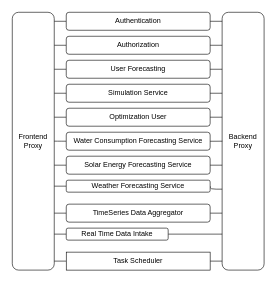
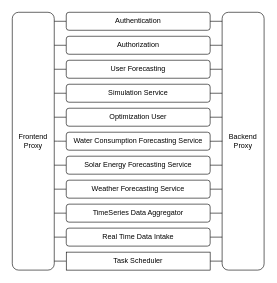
  <mxCell id="0" />
  <mxCell id="1" parent="0" />
  <mxCell id="2" style="edgeStyle=orthogonalEdgeStyle;html=1;exitX=0;exitY=0.5;exitDx=0;exitDy=0;entryX=1;entryY=0.5;entryDx=0;entryDy=0;endArrow=open;endFill=0;" edge="1" parent="1" source="4" target="36"><mxGeometry relative="1" as="geometry"><Array as="points"><mxPoint x="80" y="35" /></Array></mxGeometry></mxCell>
  <mxCell id="3" style="edgeStyle=orthogonalEdgeStyle;html=1;exitX=1;exitY=0.5;exitDx=0;exitDy=0;entryX=0;entryY=0.5;entryDx=0;entryDy=0;endArrow=none;endFill=0;" edge="1" parent="1" target="35"><mxGeometry relative="1" as="geometry"><mxPoint x="200" y="35" as="sourcePoint" /><Array as="points"><mxPoint x="390" y="35" /></Array></mxGeometry></mxCell>
  <mxCell id="4" value="Authentication" style="rounded=1;whiteSpace=wrap;html=1;" vertex="1" parent="1"><mxGeometry x="110" y="20" width="240" height="30" as="geometry" /></mxCell>
  <mxCell id="5" style="edgeStyle=orthogonalEdgeStyle;html=1;exitX=0;exitY=0.5;exitDx=0;exitDy=0;endArrow=none;endFill=0;" edge="1" parent="1" source="7"><mxGeometry relative="1" as="geometry"><mxPoint x="80" y="236" as="targetPoint" /></mxGeometry></mxCell>
  <mxCell id="6" style="edgeStyle=orthogonalEdgeStyle;html=1;exitX=1;exitY=0.5;exitDx=0;exitDy=0;entryX=0;entryY=0.5;entryDx=0;entryDy=0;endArrow=none;endFill=0;" edge="1" parent="1" target="35"><mxGeometry relative="1" as="geometry"><mxPoint x="200" y="75" as="sourcePoint" /><Array as="points"><mxPoint x="390" y="75" /></Array></mxGeometry></mxCell>
  <mxCell id="7" value="Authorization" style="rounded=1;whiteSpace=wrap;html=1;" vertex="1" parent="1"><mxGeometry x="110" y="60" width="240" height="30" as="geometry" /></mxCell>
  <mxCell id="8" style="edgeStyle=orthogonalEdgeStyle;html=1;exitX=0;exitY=0.5;exitDx=0;exitDy=0;endArrow=none;endFill=0;" edge="1" parent="1" source="10"><mxGeometry relative="1" as="geometry"><mxPoint x="80" y="236" as="targetPoint" /></mxGeometry></mxCell>
  <mxCell id="9" style="edgeStyle=orthogonalEdgeStyle;html=1;exitX=1;exitY=0.5;exitDx=0;exitDy=0;entryX=0;entryY=0.5;entryDx=0;entryDy=0;endArrow=none;endFill=0;" edge="1" parent="1" target="35"><mxGeometry relative="1" as="geometry"><mxPoint x="200" y="115" as="sourcePoint" /><Array as="points"><mxPoint x="390" y="115" /></Array></mxGeometry></mxCell>
  <mxCell id="10" value="User Forecasting" style="rounded=1;whiteSpace=wrap;html=1;" vertex="1" parent="1"><mxGeometry x="110" y="100" width="240" height="30" as="geometry" /></mxCell>
  <mxCell id="11" style="edgeStyle=orthogonalEdgeStyle;html=1;exitX=0;exitY=0.5;exitDx=0;exitDy=0;endArrow=none;endFill=0;" edge="1" parent="1" source="13"><mxGeometry relative="1" as="geometry"><mxPoint x="80" y="236" as="targetPoint" /></mxGeometry></mxCell>
  <mxCell id="12" style="edgeStyle=orthogonalEdgeStyle;html=1;exitX=1;exitY=0.5;exitDx=0;exitDy=0;entryX=0;entryY=0.5;entryDx=0;entryDy=0;endArrow=none;endFill=0;" edge="1" parent="1" target="35"><mxGeometry relative="1" as="geometry"><mxPoint x="200" y="155" as="sourcePoint" /><Array as="points"><mxPoint x="390" y="155" /></Array></mxGeometry></mxCell>
  <mxCell id="13" value="Simulation Service" style="rounded=1;whiteSpace=wrap;html=1;" vertex="1" parent="1"><mxGeometry x="110" y="140" width="240" height="30" as="geometry" /></mxCell>
  <mxCell id="14" style="edgeStyle=orthogonalEdgeStyle;html=1;exitX=0;exitY=0.5;exitDx=0;exitDy=0;endArrow=none;endFill=0;" edge="1" parent="1" source="16"><mxGeometry relative="1" as="geometry"><mxPoint x="80" y="236" as="targetPoint" /></mxGeometry></mxCell>
  <mxCell id="15" style="edgeStyle=orthogonalEdgeStyle;html=1;exitX=1;exitY=0.5;exitDx=0;exitDy=0;entryX=0;entryY=0.5;entryDx=0;entryDy=0;endArrow=none;endFill=0;" edge="1" parent="1" target="35"><mxGeometry relative="1" as="geometry"><mxPoint x="200" y="195" as="sourcePoint" /><Array as="points"><mxPoint x="390" y="195" /></Array></mxGeometry></mxCell>
  <mxCell id="16" value="Optimization User" style="rounded=1;whiteSpace=wrap;html=1;" vertex="1" parent="1"><mxGeometry x="110" y="180" width="240" height="30" as="geometry" /></mxCell>
  <mxCell id="17" style="edgeStyle=orthogonalEdgeStyle;html=1;exitX=0;exitY=0.5;exitDx=0;exitDy=0;endArrow=none;endFill=0;" edge="1" parent="1" source="19"><mxGeometry relative="1" as="geometry"><mxPoint x="80" y="234.793" as="targetPoint" /></mxGeometry></mxCell>
  <mxCell id="18" style="edgeStyle=orthogonalEdgeStyle;html=1;exitX=1;exitY=0.5;exitDx=0;exitDy=0;entryX=0;entryY=0.5;entryDx=0;entryDy=0;endArrow=none;endFill=0;" edge="1" parent="1" target="35"><mxGeometry relative="1" as="geometry"><mxPoint x="200" y="235" as="sourcePoint" /></mxGeometry></mxCell>
  <mxCell id="19" value="&lt;div style=&quot;text-align: left&quot;&gt;&lt;span&gt;Water Consumption&amp;nbsp;&lt;/span&gt;&lt;span&gt;Forecasting Service&lt;/span&gt;&lt;/div&gt;" style="rounded=1;whiteSpace=wrap;html=1;" vertex="1" parent="1"><mxGeometry x="110" y="220" width="240" height="30" as="geometry" /></mxCell>
  <mxCell id="20" style="edgeStyle=orthogonalEdgeStyle;html=1;exitX=0;exitY=0.5;exitDx=0;exitDy=0;endArrow=none;endFill=0;" edge="1" parent="1" source="22"><mxGeometry relative="1" as="geometry"><mxPoint x="80" y="236" as="targetPoint" /></mxGeometry></mxCell>
  <mxCell id="21" style="edgeStyle=orthogonalEdgeStyle;html=1;exitX=1;exitY=0.5;exitDx=0;exitDy=0;entryX=0;entryY=0.5;entryDx=0;entryDy=0;endArrow=none;endFill=0;" edge="1" parent="1" target="35"><mxGeometry relative="1" as="geometry"><mxPoint x="200" y="275" as="sourcePoint" /><Array as="points"><mxPoint x="390" y="275" /></Array></mxGeometry></mxCell>
  <mxCell id="22" value="&lt;div style=&quot;text-align: left&quot;&gt;&lt;span&gt;Solar Energy&amp;nbsp;&lt;/span&gt;&lt;span&gt;Forecasting Service&lt;/span&gt;&lt;/div&gt;" style="rounded=1;whiteSpace=wrap;html=1;" vertex="1" parent="1"><mxGeometry x="110" y="260" width="240" height="30" as="geometry" /></mxCell>
  <mxCell id="23" style="edgeStyle=orthogonalEdgeStyle;html=1;exitX=0;exitY=0.5;exitDx=0;exitDy=0;endArrow=none;endFill=0;" edge="1" parent="1" source="25"><mxGeometry relative="1" as="geometry"><mxPoint x="80" y="236" as="targetPoint" /></mxGeometry></mxCell>
  <mxCell id="24" style="edgeStyle=orthogonalEdgeStyle;html=1;exitX=1;exitY=0.5;exitDx=0;exitDy=0;entryX=0;entryY=0.5;entryDx=0;entryDy=0;endArrow=none;endFill=0;" edge="1" parent="1" source="25" target="35"><mxGeometry relative="1" as="geometry"><Array as="points"><mxPoint x="390" y="315" /></Array></mxGeometry></mxCell>
- <mxCell id="25" value="&lt;div style=&quot;text-align: left&quot;&gt;&lt;span&gt;Weather&amp;nbsp;&lt;/span&gt;&lt;span&gt;Forecasting Service&lt;/span&gt;&lt;/div&gt;" style="rounded=1;whiteSpace=wrap;html=1;" vertex="1" parent="1"><mxGeometry x="110" y="300" width="240" height="20" as="geometry" /></mxCell>
+ <mxCell id="25" value="&lt;div style=&quot;text-align: left&quot;&gt;&lt;span&gt;Weather&amp;nbsp;&lt;/span&gt;&lt;span&gt;Forecasting Service&lt;/span&gt;&lt;/div&gt;" style="rounded=1;whiteSpace=wrap;html=1;" vertex="1" parent="1"><mxGeometry x="110" y="300" width="240" height="30" as="geometry" /></mxCell>
  <mxCell id="26" style="edgeStyle=orthogonalEdgeStyle;html=1;exitX=0;exitY=0.5;exitDx=0;exitDy=0;endArrow=none;endFill=0;" edge="1" parent="1" source="28"><mxGeometry relative="1" as="geometry"><mxPoint x="80" y="236" as="targetPoint" /></mxGeometry></mxCell>
  <mxCell id="27" style="edgeStyle=orthogonalEdgeStyle;html=1;exitX=1;exitY=0.5;exitDx=0;exitDy=0;endArrow=none;endFill=0;" edge="1" parent="1" source="28"><mxGeometry relative="1" as="geometry"><mxPoint x="390" y="236" as="targetPoint" /></mxGeometry></mxCell>
  <mxCell id="28" value="&lt;div style=&quot;text-align: left&quot;&gt;TimeSeries Data Aggregator&lt;/div&gt;" style="rounded=1;whiteSpace=wrap;html=1;" vertex="1" parent="1"><mxGeometry x="110" y="340" width="240" height="30" as="geometry" /></mxCell>
  <mxCell id="29" style="edgeStyle=orthogonalEdgeStyle;html=1;exitX=0;exitY=0.5;exitDx=0;exitDy=0;endArrow=none;endFill=0;" edge="1" parent="1" source="31"><mxGeometry relative="1" as="geometry"><mxPoint x="80" y="236" as="targetPoint" /></mxGeometry></mxCell>
  <mxCell id="30" style="edgeStyle=orthogonalEdgeStyle;html=1;exitX=1;exitY=0.5;exitDx=0;exitDy=0;endArrow=none;endFill=0;" edge="1" parent="1" source="31"><mxGeometry relative="1" as="geometry"><mxPoint x="390" y="236" as="targetPoint" /></mxGeometry></mxCell>
- <mxCell id="31" value="&lt;div style=&quot;text-align: left&quot;&gt;Real Time Data Intake&lt;/div&gt;" style="rounded=1;whiteSpace=wrap;html=1;" vertex="1" parent="1"><mxGeometry x="110" y="380" width="170" height="20" as="geometry" /></mxCell>
+ <mxCell id="31" value="&lt;div style=&quot;text-align: left&quot;&gt;Real Time Data Intake&lt;/div&gt;" style="rounded=1;whiteSpace=wrap;html=1;" vertex="1" parent="1"><mxGeometry x="110" y="380" width="240" height="30" as="geometry" /></mxCell>
  <mxCell id="32" style="edgeStyle=orthogonalEdgeStyle;html=1;exitX=0;exitY=0.5;exitDx=0;exitDy=0;endArrow=none;endFill=0;" edge="1" parent="1" source="34"><mxGeometry relative="1" as="geometry"><mxPoint x="80" y="236" as="targetPoint" /></mxGeometry></mxCell>
  <mxCell id="33" style="edgeStyle=orthogonalEdgeStyle;html=1;exitX=1;exitY=0.5;exitDx=0;exitDy=0;endArrow=none;endFill=0;" edge="1" parent="1" source="34"><mxGeometry relative="1" as="geometry"><mxPoint x="390" y="236" as="targetPoint" /></mxGeometry></mxCell>
  <mxCell id="34" value="&lt;div style=&quot;text-align: left&quot;&gt;Task Scheduler&lt;/div&gt;" style="whiteSpace=wrap;html=1;rounded=0;" vertex="1" parent="1"><mxGeometry x="110" y="420" width="240" height="30" as="geometry" /></mxCell>
  <mxCell id="35" value="Backend&lt;br&gt;Proxy" style="rounded=1;whiteSpace=wrap;html=1;" vertex="1" parent="1"><mxGeometry x="370" y="20" width="70" height="430" as="geometry" /></mxCell>
  <mxCell id="36" value="Frontend&lt;br&gt;Proxy" style="rounded=1;whiteSpace=wrap;html=1;" vertex="1" parent="1"><mxGeometry x="20" y="20" width="70" height="430" as="geometry" /></mxCell>
